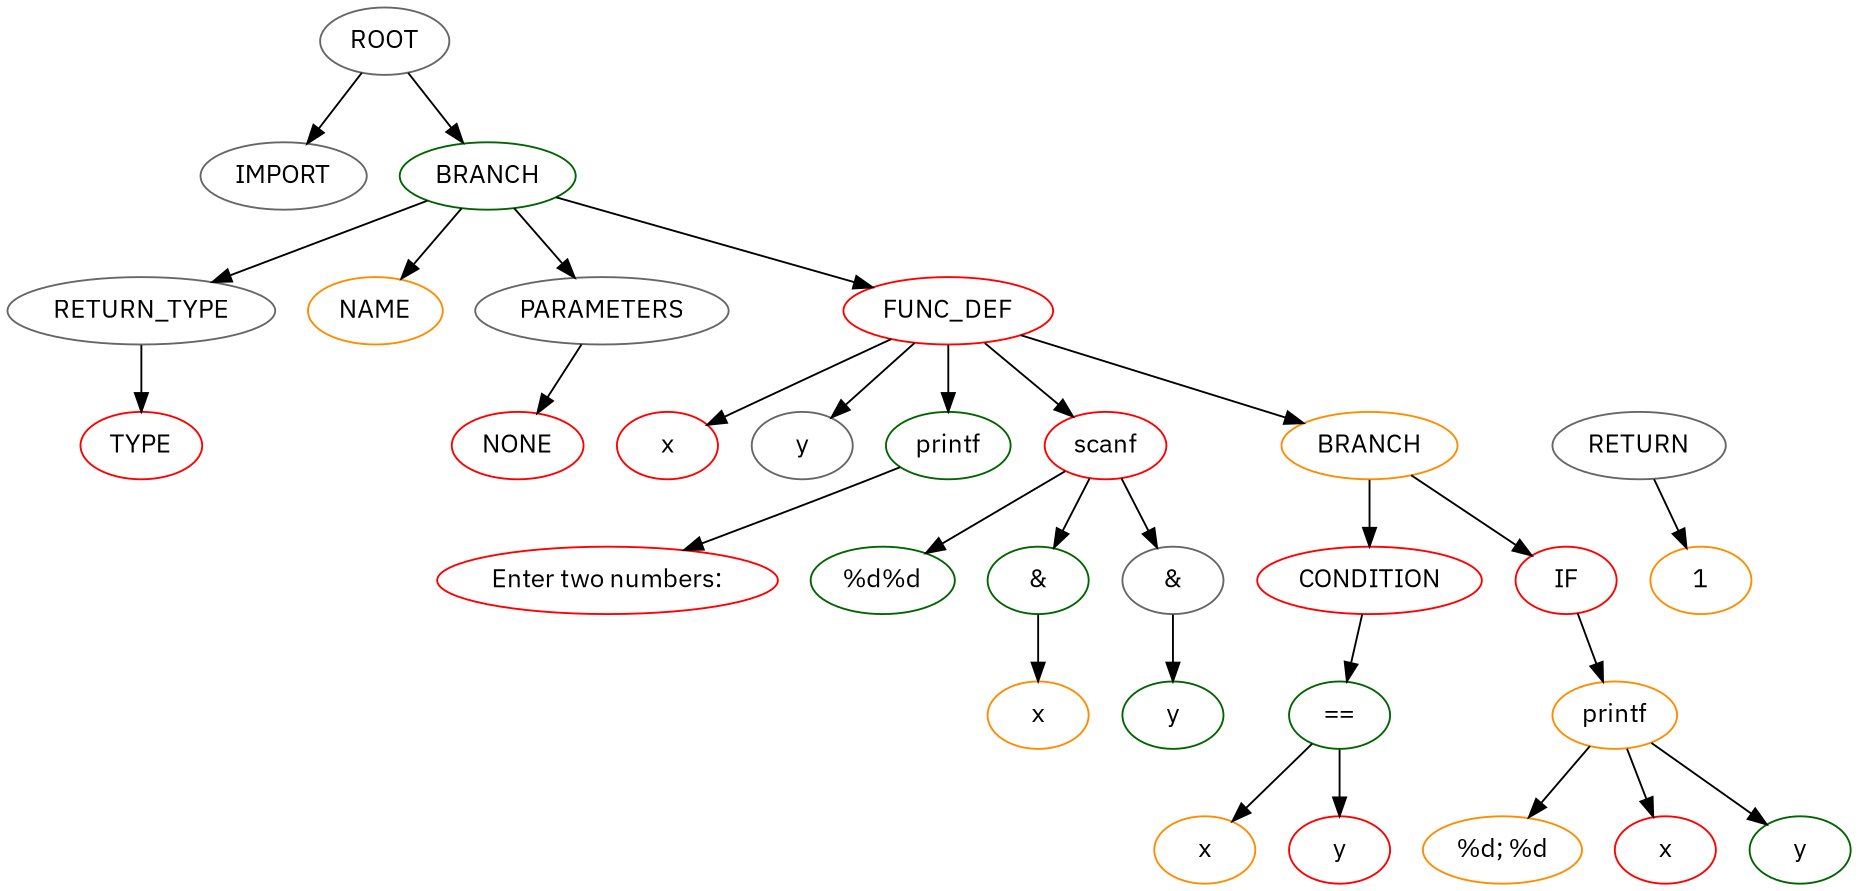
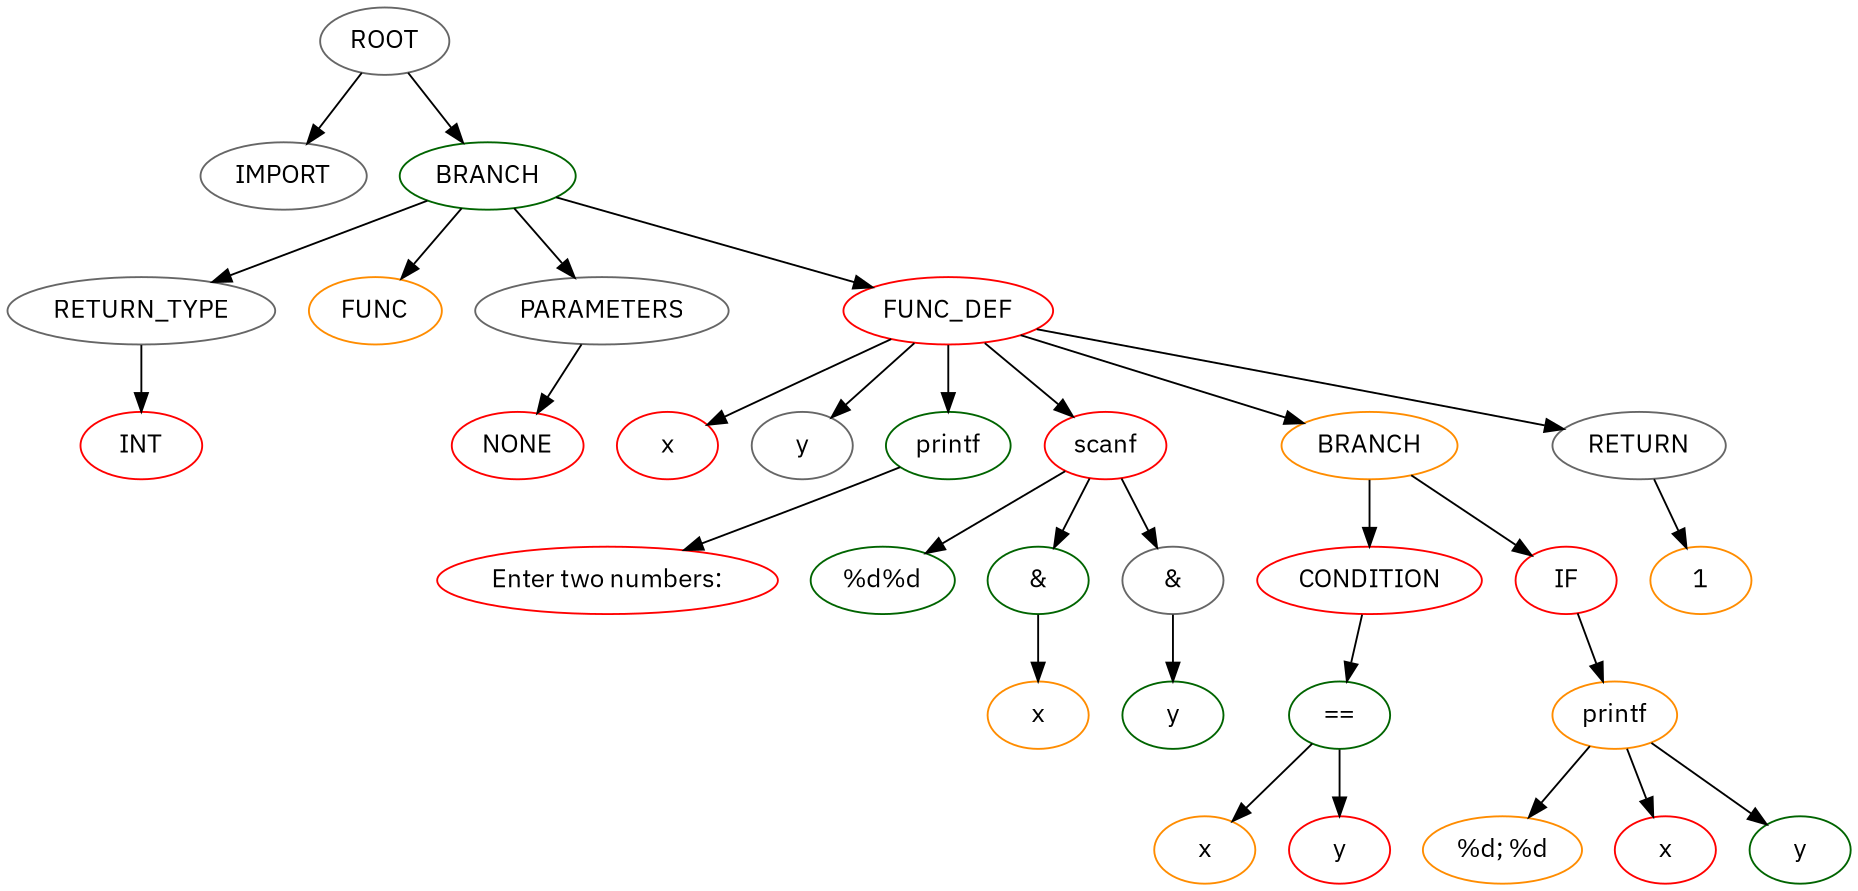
  strict digraph {
    fontname="IBM Plex Sans"
    node [color=red fontname="IBM Plex Sans"]
    edge [fontname="IBM Plex Sans"]
    n1 [color=gray40 label=IMPORT]
    n2 [color=darkgreen label=BRANCH]
    n3 [color=gray40 label=RETURN_TYPE]
-   n4 [color=darkorange label=NAME]
+   n4 [color=darkorange label=FUNC]
    n5 [color=gray40 label=PARAMETERS]
    n6 [label=FUNC_DEF]
-   n7 [label=TYPE]
+   n7 [label=INT]
    n8 [label=NONE]
    n9 [label=x]
    n10 [color=gray40 label=y]
    n11 [color=darkgreen label=printf]
    n12 [label=scanf]
    n13 [color=darkorange label=BRANCH]
    n14 [color=gray40 label=RETURN]
    ROOT [color=gray40]
    n16 [label="Enter two numbers:"]
    n17 [color=darkgreen label="%d%d"]
    n18 [color=darkgreen label="&"]
    n19 [color=gray40 label="&"]
    n20 [label=CONDITION]
    n21 [label=IF]
    n22 [color=darkorange label=1]
    n23 [color=darkorange label=x]
    n24 [color=darkgreen label=y]
    n25 [color=darkgreen label="=="]
    n26 [color=darkorange label=printf]
    n27 [color=darkorange label=x]
    n28 [label=y]
    n29 [color=darkorange label="%d; %d"]
    n30 [label=x]
    n31 [color=darkgreen label=y]
    n2 -> n3
    n2 -> n4
    n2 -> n5
    n2 -> n6
    n3 -> n7
    n5 -> n8
    n6 -> n9
    n6 -> n10
    n6 -> n11
    n6 -> n12
    n6 -> n13
+   n6 -> n14
    n11 -> n16
    n12 -> n17
    n12 -> n18
    n12 -> n19
    n13 -> n20
    n13 -> n21
    n14 -> n22
    ROOT -> n1
    ROOT -> n2
    n18 -> n23
    n19 -> n24
    n20 -> n25
    n21 -> n26
    n25 -> n27
    n25 -> n28
    n26 -> n29
    n26 -> n30
    n26 -> n31
  }
